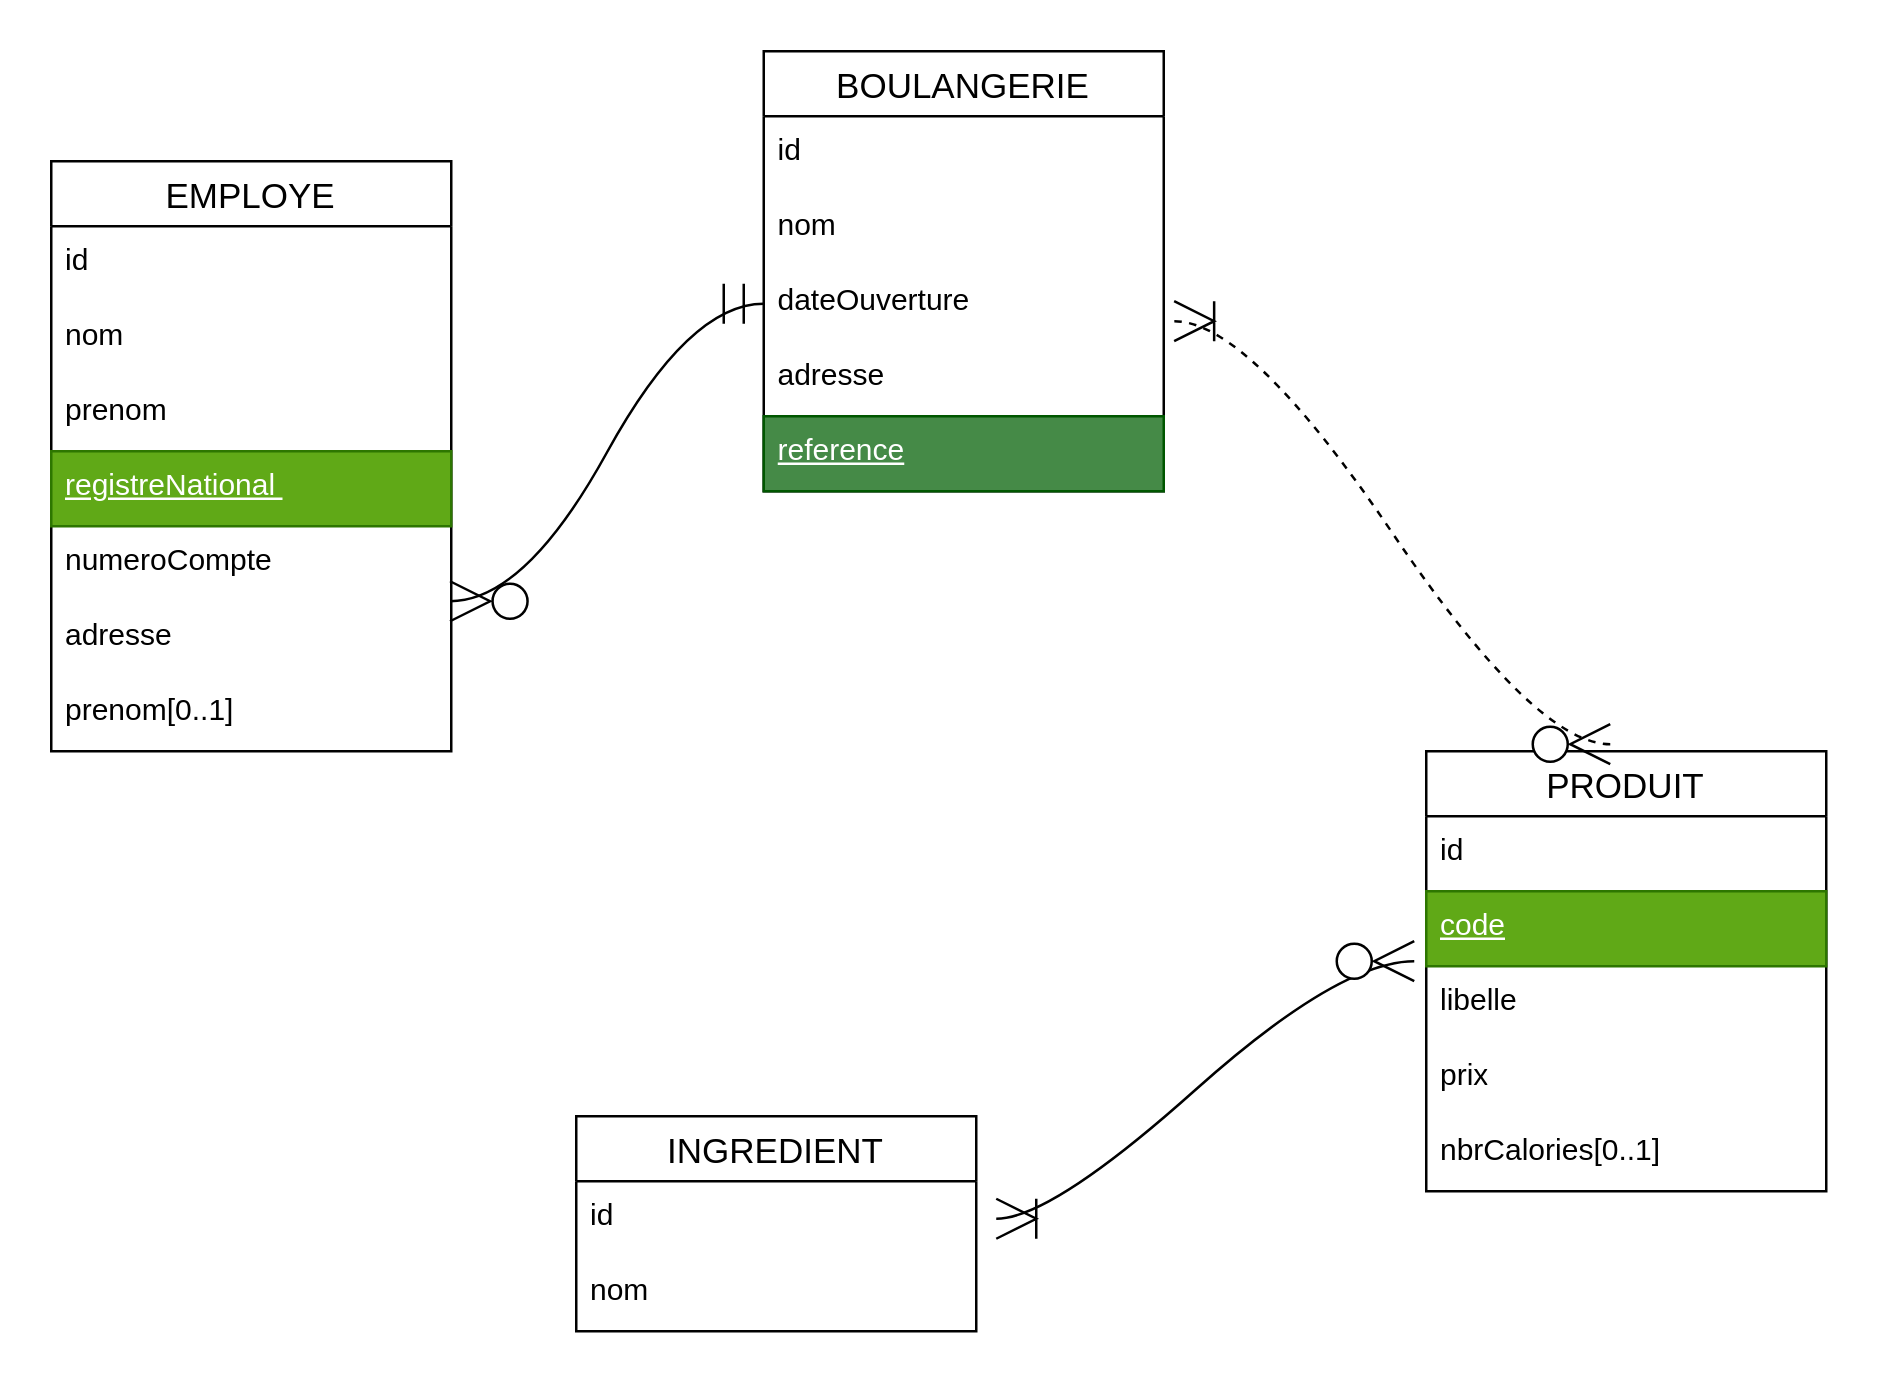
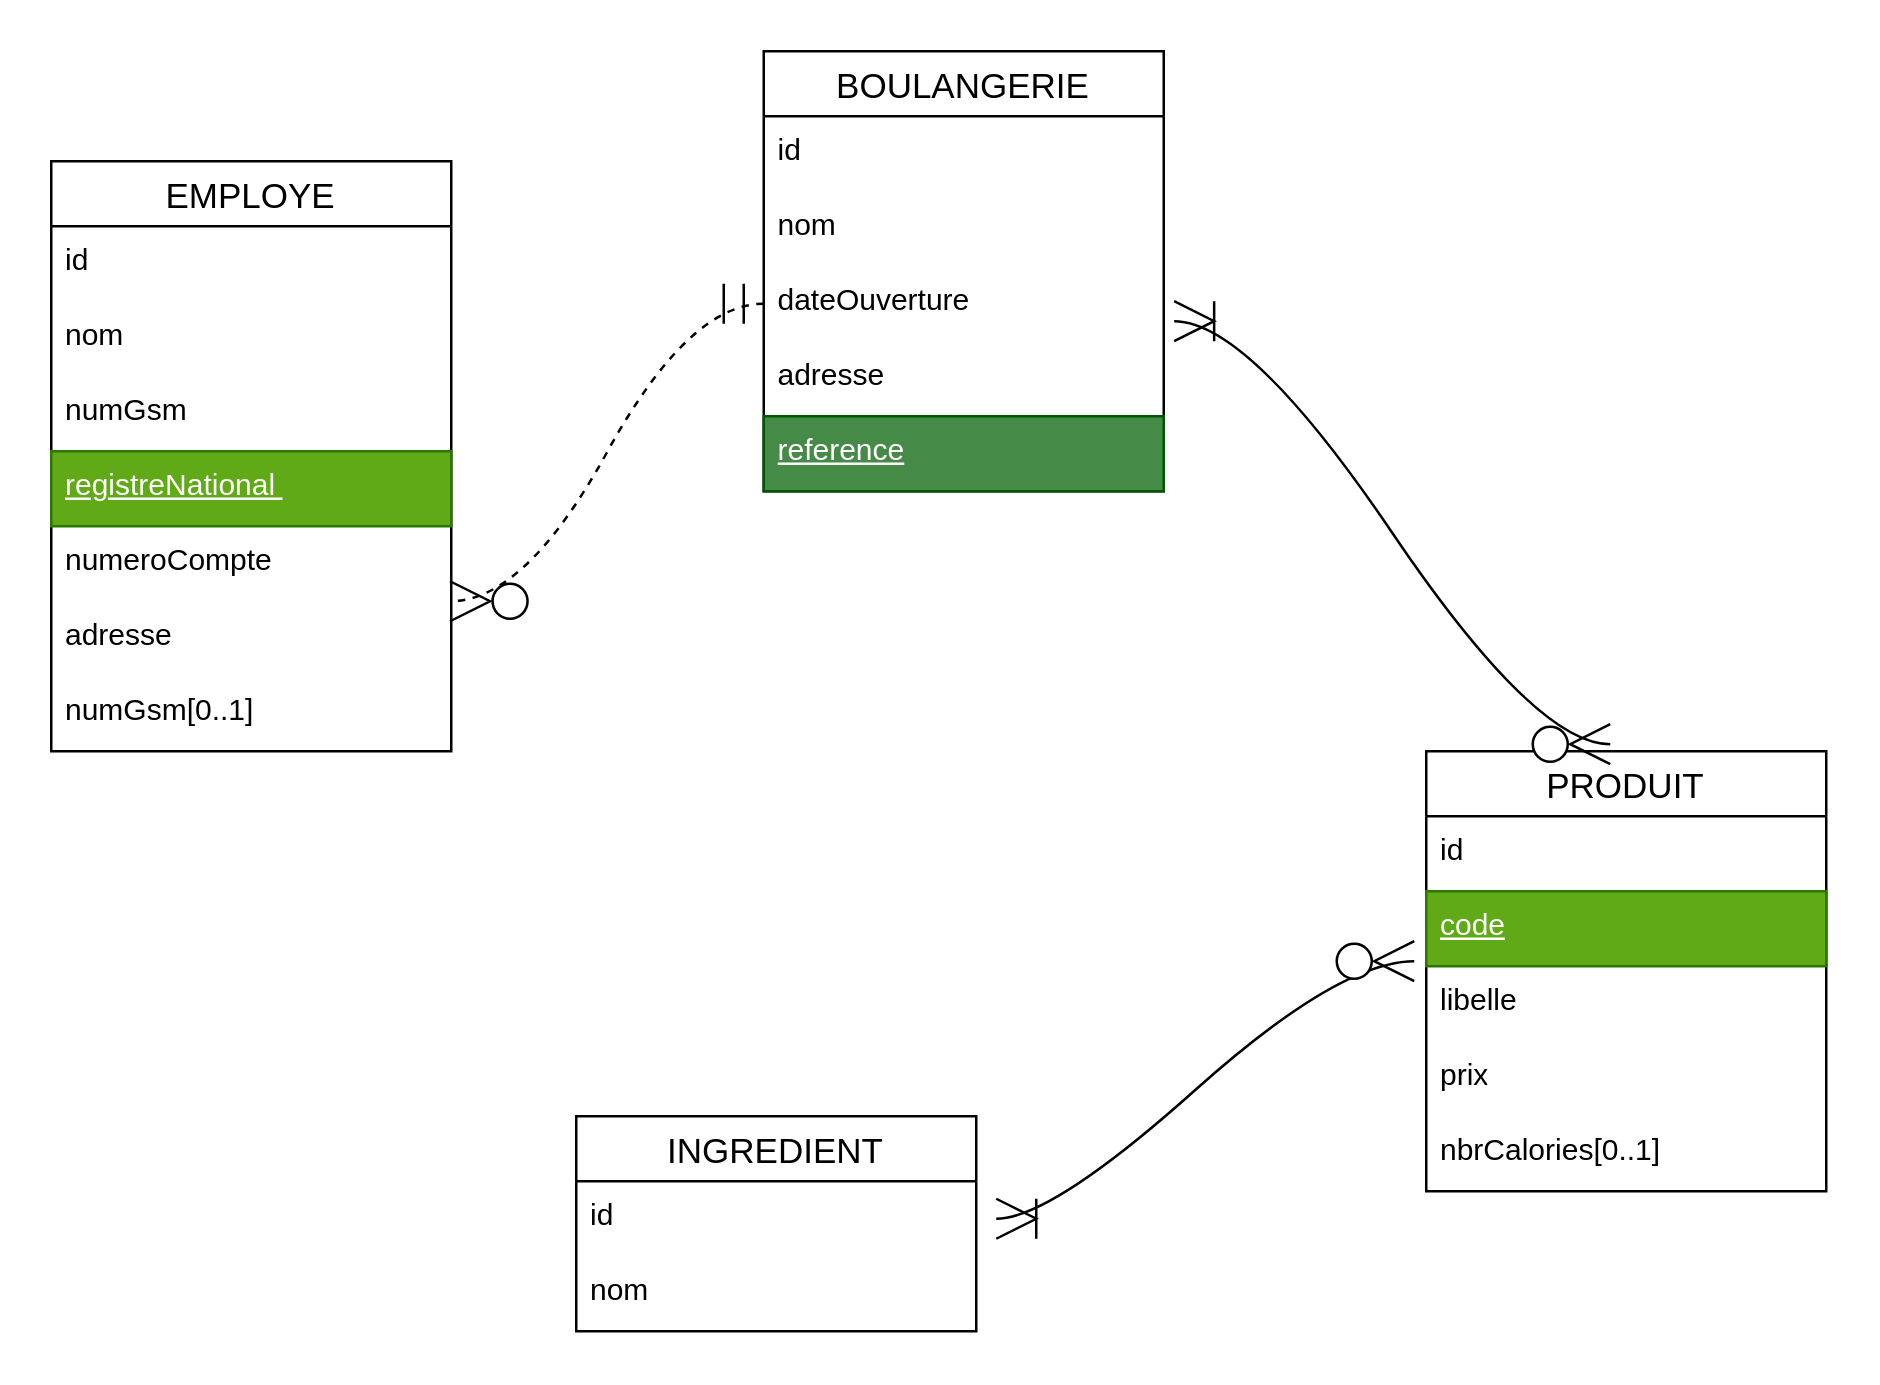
  <mxCell id="0" />
  <mxCell id="1" parent="0" />
  <mxCell id="2" value="EMPLOYE" style="swimlane;fontStyle=0;childLayout=stackLayout;horizontal=1;startSize=26;horizontalStack=0;resizeParent=1;resizeParentMax=0;resizeLast=0;collapsible=1;marginBottom=0;align=center;fontSize=14;" parent="1" vertex="1"><mxGeometry x="20" y="64" width="160" height="236" as="geometry" /></mxCell>
  <mxCell id="3" value="id&amp;nbsp;" style="text;strokeColor=none;fillColor=none;spacingLeft=4;spacingRight=4;overflow=hidden;rotatable=0;points=[[0,0.5],[1,0.5]];portConstraint=eastwest;fontSize=12;whiteSpace=wrap;html=1;" parent="2" vertex="1"><mxGeometry y="26" width="160" height="30" as="geometry" /></mxCell>
  <mxCell id="4" value="nom&amp;nbsp;" style="text;strokeColor=none;fillColor=none;spacingLeft=4;spacingRight=4;overflow=hidden;rotatable=0;points=[[0,0.5],[1,0.5]];portConstraint=eastwest;fontSize=12;whiteSpace=wrap;html=1;" parent="2" vertex="1"><mxGeometry y="56" width="160" height="30" as="geometry" /></mxCell>
- <mxCell id="5" value="prenom&amp;nbsp;" style="text;strokeColor=none;fillColor=none;spacingLeft=4;spacingRight=4;overflow=hidden;rotatable=0;points=[[0,0.5],[1,0.5]];portConstraint=eastwest;fontSize=12;whiteSpace=wrap;html=1;" parent="2" vertex="1"><mxGeometry y="86" width="160" height="30" as="geometry" /></mxCell>
+ <mxCell id="5" value="numGsm&amp;nbsp;" style="text;strokeColor=none;fillColor=none;spacingLeft=4;spacingRight=4;overflow=hidden;rotatable=0;points=[[0,0.5],[1,0.5]];portConstraint=eastwest;fontSize=12;whiteSpace=wrap;html=1;" parent="2" vertex="1"><mxGeometry y="86" width="160" height="30" as="geometry" /></mxCell>
  <mxCell id="6" value="registreNational&amp;nbsp;" style="text;strokeColor=#2D7600;fillColor=#60a917;spacingLeft=4;spacingRight=4;overflow=hidden;rotatable=0;points=[[0,0.5],[1,0.5]];portConstraint=eastwest;fontSize=12;whiteSpace=wrap;html=1;fontColor=#ffffff;fontStyle=4" parent="2" vertex="1"><mxGeometry y="116" width="160" height="30" as="geometry" /></mxCell>
  <mxCell id="7" value="numeroCompte&amp;nbsp;" style="text;strokeColor=none;fillColor=none;spacingLeft=4;spacingRight=4;overflow=hidden;rotatable=0;points=[[0,0.5],[1,0.5]];portConstraint=eastwest;fontSize=12;whiteSpace=wrap;html=1;" parent="2" vertex="1"><mxGeometry y="146" width="160" height="30" as="geometry" /></mxCell>
  <mxCell id="8" value="adresse&amp;nbsp;" style="text;strokeColor=none;fillColor=none;spacingLeft=4;spacingRight=4;overflow=hidden;rotatable=0;points=[[0,0.5],[1,0.5]];portConstraint=eastwest;fontSize=12;whiteSpace=wrap;html=1;" parent="2" vertex="1"><mxGeometry y="176" width="160" height="30" as="geometry" /></mxCell>
- <mxCell id="9" value="prenom[0..1]" style="text;strokeColor=none;fillColor=none;spacingLeft=4;spacingRight=4;overflow=hidden;rotatable=0;points=[[0,0.5],[1,0.5]];portConstraint=eastwest;fontSize=12;whiteSpace=wrap;html=1;" parent="2" vertex="1"><mxGeometry y="206" width="160" height="30" as="geometry" /></mxCell>
+ <mxCell id="9" value="numGsm[0..1]" style="text;strokeColor=none;fillColor=none;spacingLeft=4;spacingRight=4;overflow=hidden;rotatable=0;points=[[0,0.5],[1,0.5]];portConstraint=eastwest;fontSize=12;whiteSpace=wrap;html=1;" parent="2" vertex="1"><mxGeometry y="206" width="160" height="30" as="geometry" /></mxCell>
  <mxCell id="10" value="BOULANGERIE" style="swimlane;fontStyle=0;childLayout=stackLayout;horizontal=1;startSize=26;horizontalStack=0;resizeParent=1;resizeParentMax=0;resizeLast=0;collapsible=1;marginBottom=0;align=center;fontSize=14;" parent="1" vertex="1"><mxGeometry x="305" y="20" width="160" height="176" as="geometry" /></mxCell>
  <mxCell id="11" value="id&amp;nbsp;" style="text;strokeColor=none;fillColor=none;spacingLeft=4;spacingRight=4;overflow=hidden;rotatable=0;points=[[0,0.5],[1,0.5]];portConstraint=eastwest;fontSize=12;whiteSpace=wrap;html=1;" parent="10" vertex="1"><mxGeometry y="26" width="160" height="30" as="geometry" /></mxCell>
  <mxCell id="12" value="nom&amp;nbsp;" style="text;strokeColor=none;fillColor=none;spacingLeft=4;spacingRight=4;overflow=hidden;rotatable=0;points=[[0,0.5],[1,0.5]];portConstraint=eastwest;fontSize=12;whiteSpace=wrap;html=1;" parent="10" vertex="1"><mxGeometry y="56" width="160" height="30" as="geometry" /></mxCell>
  <mxCell id="13" value="dateOuverture" style="text;strokeColor=none;fillColor=none;spacingLeft=4;spacingRight=4;overflow=hidden;rotatable=0;points=[[0,0.5],[1,0.5]];portConstraint=eastwest;fontSize=12;whiteSpace=wrap;html=1;" parent="10" vertex="1"><mxGeometry y="86" width="160" height="30" as="geometry" /></mxCell>
  <mxCell id="14" value="adresse" style="text;strokeColor=none;fillColor=none;spacingLeft=4;spacingRight=4;overflow=hidden;rotatable=0;points=[[0,0.5],[1,0.5]];portConstraint=eastwest;fontSize=12;whiteSpace=wrap;html=1;" parent="10" vertex="1"><mxGeometry y="116" width="160" height="30" as="geometry" /></mxCell>
  <mxCell id="15" value="reference" style="text;strokeColor=#005700;fillColor=#458A47;spacingLeft=4;spacingRight=4;overflow=hidden;rotatable=0;points=[[0,0.5],[1,0.5]];portConstraint=eastwest;fontSize=12;whiteSpace=wrap;html=1;fontStyle=4;fontColor=#ffffff;" parent="10" vertex="1"><mxGeometry y="146" width="160" height="30" as="geometry" /></mxCell>
  <mxCell id="16" value="PRODUIT" style="swimlane;fontStyle=0;childLayout=stackLayout;horizontal=1;startSize=26;horizontalStack=0;resizeParent=1;resizeParentMax=0;resizeLast=0;collapsible=1;marginBottom=0;align=center;fontSize=14;" parent="1" vertex="1"><mxGeometry x="570" y="300" width="160" height="176" as="geometry" /></mxCell>
  <mxCell id="17" value="id&amp;nbsp;" style="text;strokeColor=none;fillColor=none;spacingLeft=4;spacingRight=4;overflow=hidden;rotatable=0;points=[[0,0.5],[1,0.5]];portConstraint=eastwest;fontSize=12;whiteSpace=wrap;html=1;" parent="16" vertex="1"><mxGeometry y="26" width="160" height="30" as="geometry" /></mxCell>
  <mxCell id="18" value="code" style="text;strokeColor=#2D7600;fillColor=#60a917;spacingLeft=4;spacingRight=4;overflow=hidden;rotatable=0;points=[[0,0.5],[1,0.5]];portConstraint=eastwest;fontSize=12;whiteSpace=wrap;html=1;fontColor=#ffffff;fontStyle=4" parent="16" vertex="1"><mxGeometry y="56" width="160" height="30" as="geometry" /></mxCell>
  <mxCell id="19" value="libelle" style="text;strokeColor=none;fillColor=none;spacingLeft=4;spacingRight=4;overflow=hidden;rotatable=0;points=[[0,0.5],[1,0.5]];portConstraint=eastwest;fontSize=12;whiteSpace=wrap;html=1;" parent="16" vertex="1"><mxGeometry y="86" width="160" height="30" as="geometry" /></mxCell>
  <mxCell id="20" value="prix" style="text;strokeColor=none;fillColor=none;spacingLeft=4;spacingRight=4;overflow=hidden;rotatable=0;points=[[0,0.5],[1,0.5]];portConstraint=eastwest;fontSize=12;whiteSpace=wrap;html=1;" parent="16" vertex="1"><mxGeometry y="116" width="160" height="30" as="geometry" /></mxCell>
  <mxCell id="21" value="nbrCalories[0..1]" style="text;strokeColor=none;fillColor=none;spacingLeft=4;spacingRight=4;overflow=hidden;rotatable=0;points=[[0,0.5],[1,0.5]];portConstraint=eastwest;fontSize=12;whiteSpace=wrap;html=1;" parent="16" vertex="1"><mxGeometry y="146" width="160" height="30" as="geometry" /></mxCell>
  <mxCell id="22" value="INGREDIENT" style="swimlane;fontStyle=0;childLayout=stackLayout;horizontal=1;startSize=26;horizontalStack=0;resizeParent=1;resizeParentMax=0;resizeLast=0;collapsible=1;marginBottom=0;align=center;fontSize=14;" parent="1" vertex="1"><mxGeometry x="230" y="446" width="160" height="86" as="geometry" /></mxCell>
  <mxCell id="23" value="id" style="text;strokeColor=none;fillColor=none;spacingLeft=4;spacingRight=4;overflow=hidden;rotatable=0;points=[[0,0.5],[1,0.5]];portConstraint=eastwest;fontSize=12;whiteSpace=wrap;html=1;" parent="22" vertex="1"><mxGeometry y="26" width="160" height="30" as="geometry" /></mxCell>
  <mxCell id="24" value="nom" style="text;strokeColor=none;fillColor=none;spacingLeft=4;spacingRight=4;overflow=hidden;rotatable=0;points=[[0,0.5],[1,0.5]];portConstraint=eastwest;fontSize=12;whiteSpace=wrap;html=1;" parent="22" vertex="1"><mxGeometry y="56" width="160" height="30" as="geometry" /></mxCell>
  <mxCell id="25" value="" style="edgeStyle=entityRelationEdgeStyle;fontSize=12;html=1;endArrow=ERoneToMany;startArrow=ERzeroToMany;rounded=0;startSize=14;endSize=14;sourcePerimeterSpacing=8;targetPerimeterSpacing=8;curved=1;exitX=-0.03;exitY=-0.067;exitDx=0;exitDy=0;exitPerimeter=0;" parent="1" source="19" target="23" edge="1"><mxGeometry width="100" height="100" relative="1" as="geometry"><mxPoint x="330" y="290" as="sourcePoint" /><mxPoint x="430" y="190" as="targetPoint" /></mxGeometry></mxCell>
- <mxCell id="26" value="" style="edgeStyle=entityRelationEdgeStyle;fontSize=12;html=1;endArrow=ERoneToMany;startArrow=ERzeroToMany;rounded=0;startSize=14;endSize=14;sourcePerimeterSpacing=8;targetPerimeterSpacing=8;curved=1;entryX=1.026;entryY=0.733;entryDx=0;entryDy=0;entryPerimeter=0;exitX=0.46;exitY=-0.016;exitDx=0;exitDy=0;exitPerimeter=0;dashed=1;" parent="1" source="16" target="13" edge="1"><mxGeometry width="100" height="100" relative="1" as="geometry"><mxPoint x="330" y="290" as="sourcePoint" /><mxPoint x="430" y="190" as="targetPoint" /></mxGeometry></mxCell>
- <mxCell id="27" value="" style="edgeStyle=entityRelationEdgeStyle;fontSize=12;html=1;endArrow=ERzeroToMany;startArrow=ERmandOne;rounded=0;startSize=14;endSize=14;sourcePerimeterSpacing=8;targetPerimeterSpacing=8;curved=1;entryX=0.997;entryY=1;entryDx=0;entryDy=0;entryPerimeter=0;exitX=0;exitY=0.5;exitDx=0;exitDy=0;" parent="1" source="13" target="7" edge="1"><mxGeometry width="100" height="100" relative="1" as="geometry"><mxPoint x="180" y="260" as="sourcePoint" /><mxPoint x="311" y="94" as="targetPoint" /></mxGeometry></mxCell>
+ <mxCell id="26" value="" style="edgeStyle=entityRelationEdgeStyle;fontSize=12;html=1;endArrow=ERoneToMany;startArrow=ERzeroToMany;rounded=0;startSize=14;endSize=14;sourcePerimeterSpacing=8;targetPerimeterSpacing=8;curved=1;entryX=1.026;entryY=0.733;entryDx=0;entryDy=0;entryPerimeter=0;exitX=0.46;exitY=-0.016;exitDx=0;exitDy=0;exitPerimeter=0;" parent="1" source="16" target="13" edge="1"><mxGeometry width="100" height="100" relative="1" as="geometry"><mxPoint x="330" y="290" as="sourcePoint" /><mxPoint x="430" y="190" as="targetPoint" /></mxGeometry></mxCell>
+ <mxCell id="27" value="" style="edgeStyle=entityRelationEdgeStyle;fontSize=12;html=1;endArrow=ERzeroToMany;startArrow=ERmandOne;rounded=0;startSize=14;endSize=14;sourcePerimeterSpacing=8;targetPerimeterSpacing=8;curved=1;entryX=0.997;entryY=1;entryDx=0;entryDy=0;entryPerimeter=0;exitX=0;exitY=0.5;exitDx=0;exitDy=0;dashed=1;" parent="1" source="13" target="7" edge="1"><mxGeometry width="100" height="100" relative="1" as="geometry"><mxPoint x="180" y="260" as="sourcePoint" /><mxPoint x="311" y="94" as="targetPoint" /></mxGeometry></mxCell>
